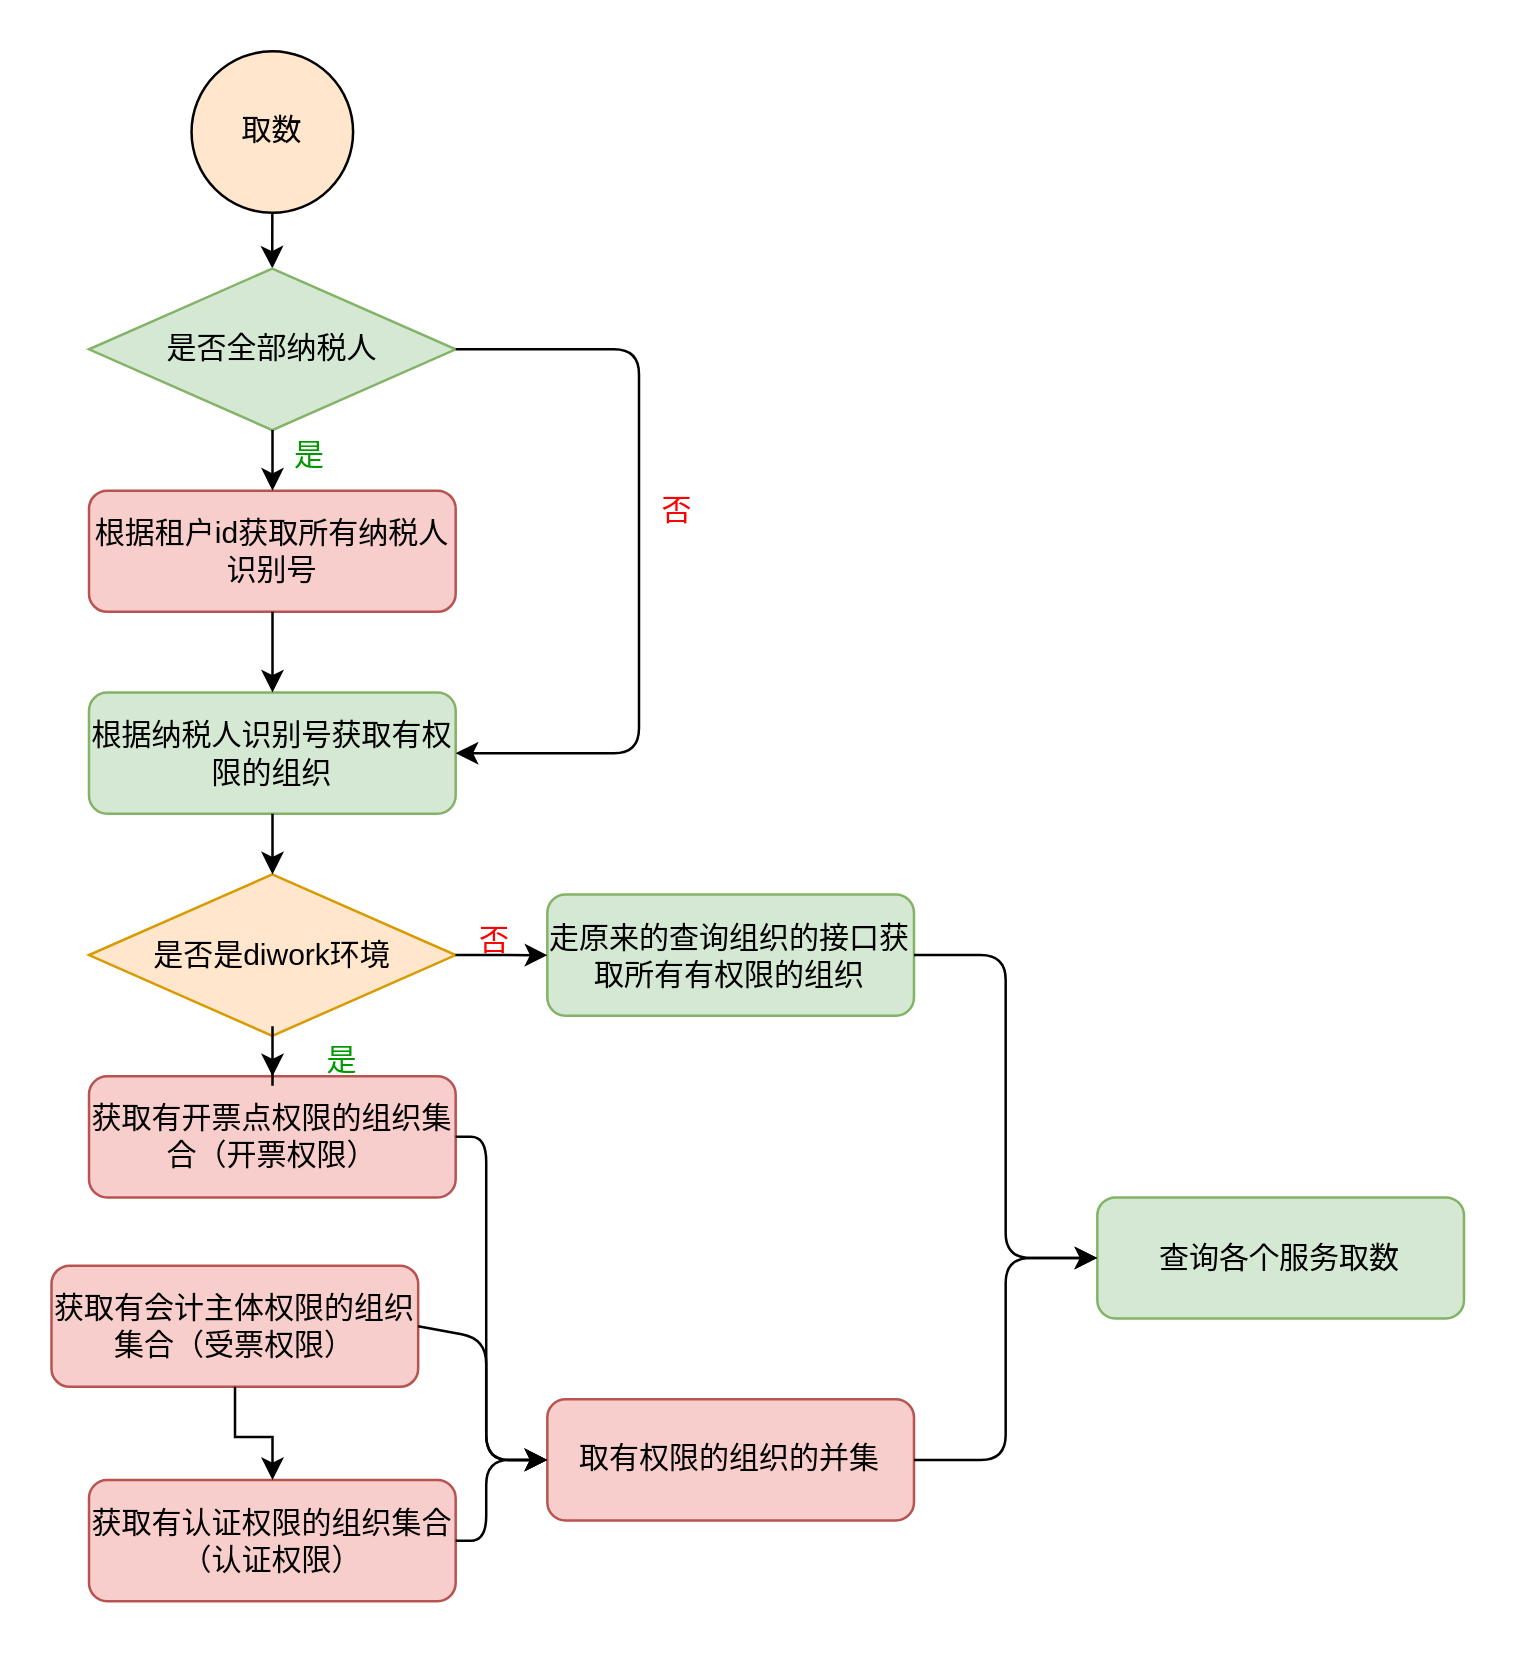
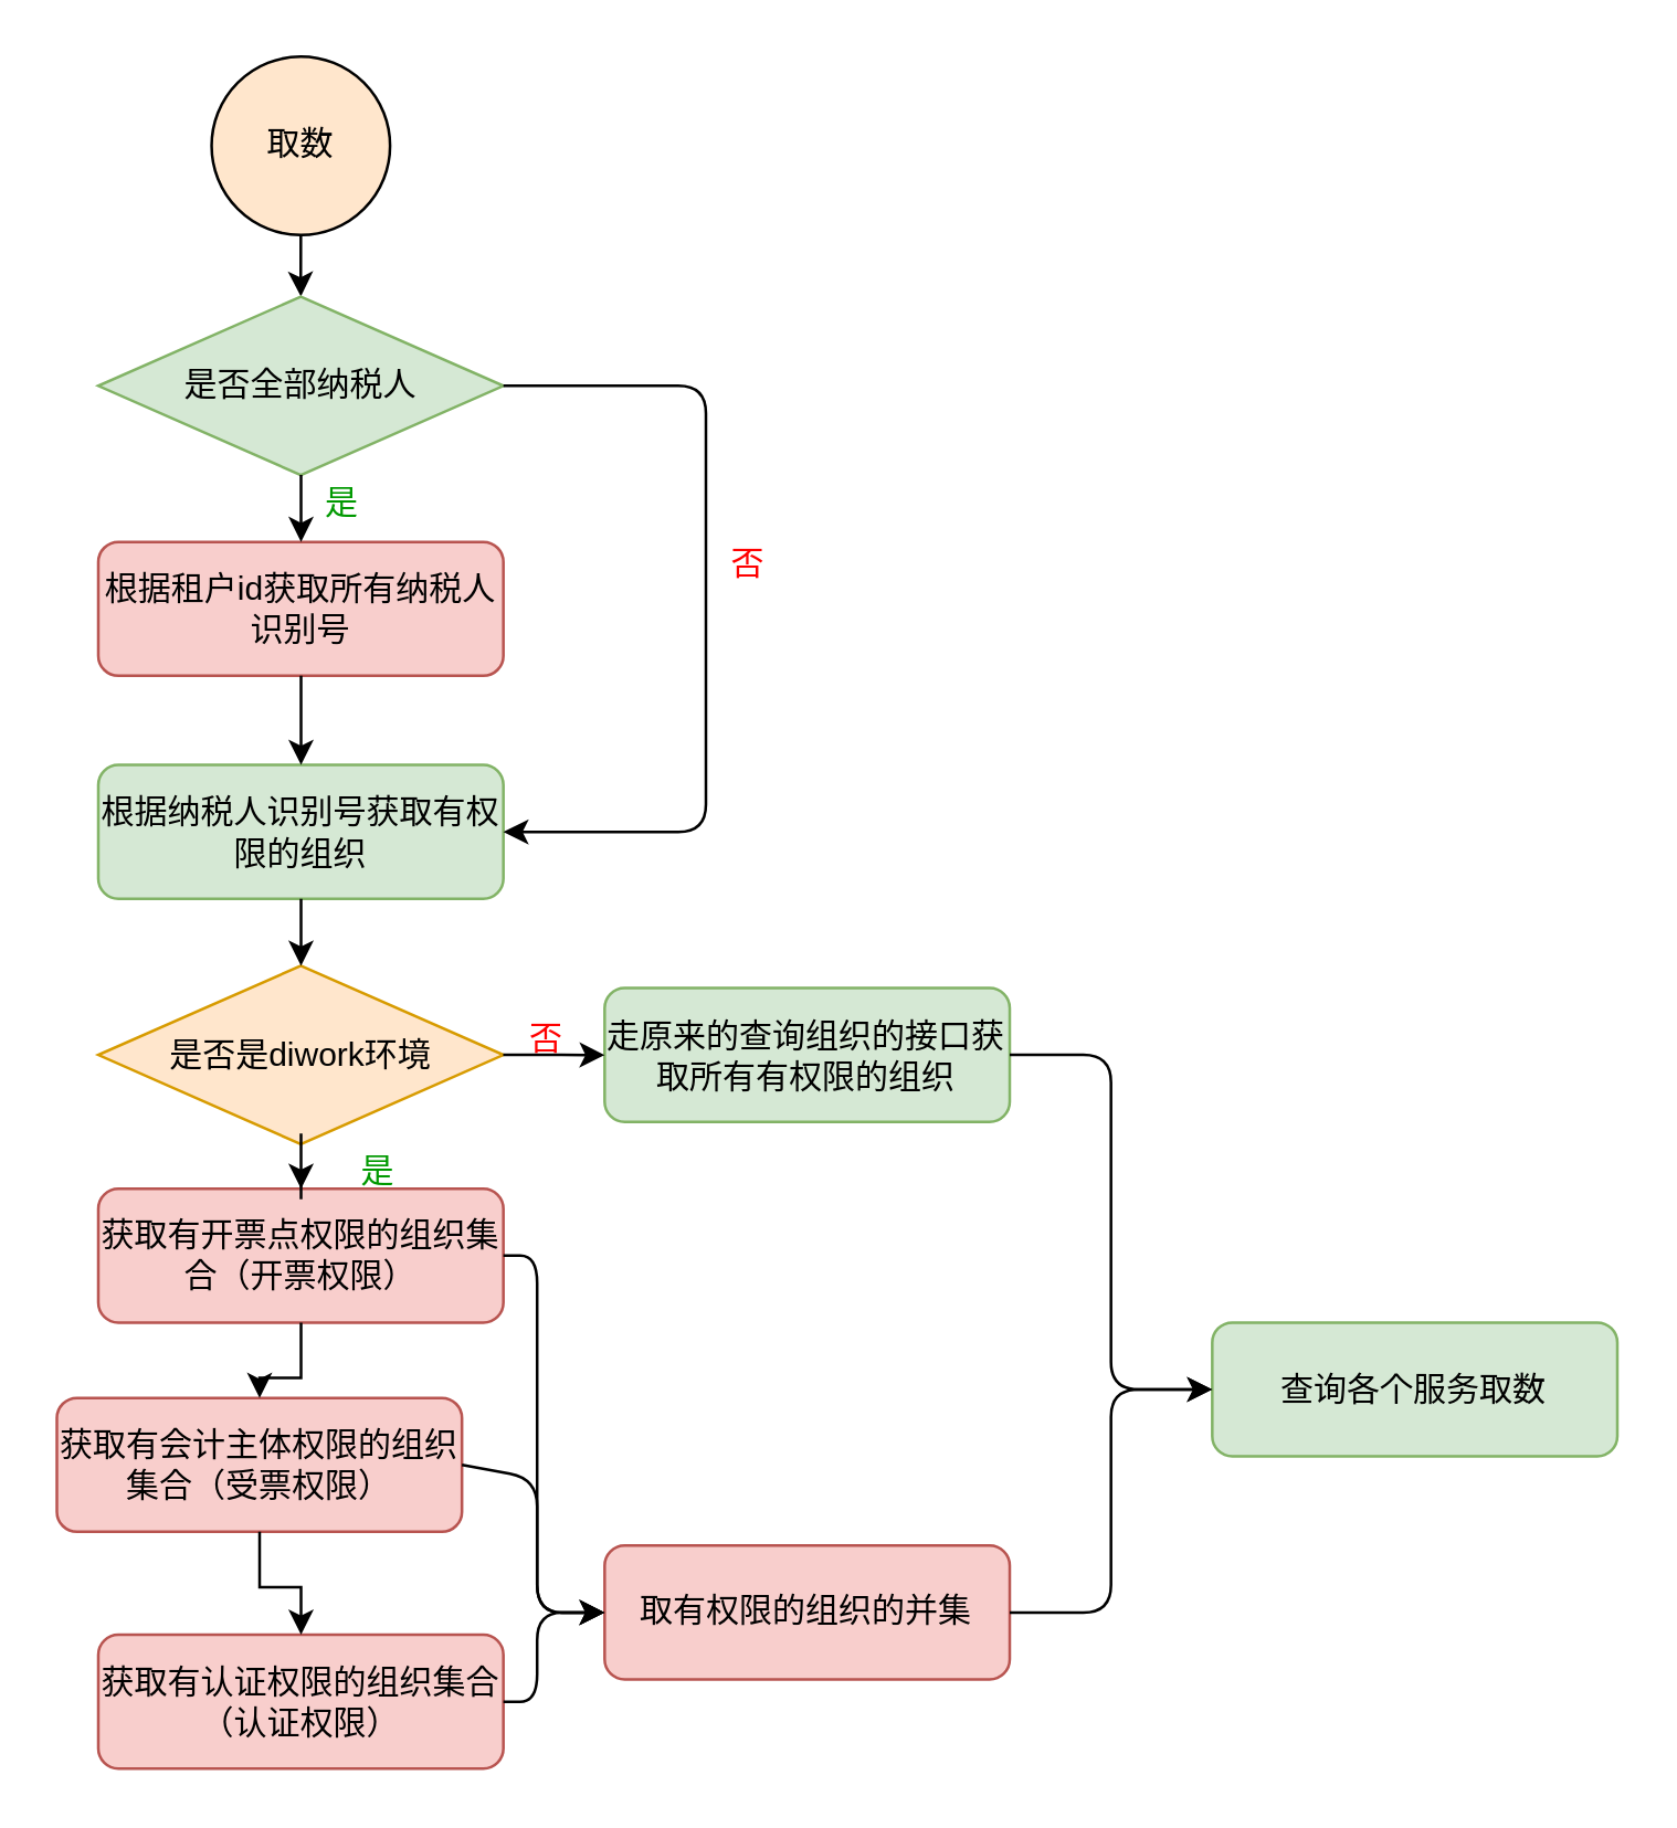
  <mxCell id="0" />
  <mxCell id="1" parent="0" />
  <mxCell id="2" value="" style="edgeStyle=orthogonalEdgeStyle;rounded=0;orthogonalLoop=1;jettySize=auto;html=1;" edge="1" parent="1" source="3"><mxGeometry relative="1" as="geometry"><mxPoint x="108.333" y="106.923" as="targetPoint" /></mxGeometry></mxCell>
  <mxCell id="3" value="取数" style="ellipse;whiteSpace=wrap;html=1;aspect=fixed;fillColor=#ffe6cc;" vertex="1" parent="1"><mxGeometry x="76.024" y="20" width="64.615" height="64.615" as="geometry" /></mxCell>
  <mxCell id="4" value="&lt;span style=&quot;white-space: normal&quot;&gt;是否全部纳税人&lt;/span&gt;" style="rhombus;whiteSpace=wrap;html=1;fillColor=#d5e8d4;strokeColor=#82b366;" vertex="1" parent="1"><mxGeometry x="35" y="106.923" width="146.667" height="64.615" as="geometry" /></mxCell>
  <mxCell id="5" value="根据租户id获取所有纳税人识别号" style="rounded=1;whiteSpace=wrap;html=1;fillColor=#f8cecc;strokeColor=#b85450;" vertex="1" parent="1"><mxGeometry x="35" y="195.769" width="146.667" height="48.462" as="geometry" /></mxCell>
  <mxCell id="6" value="" style="edgeStyle=orthogonalEdgeStyle;rounded=0;orthogonalLoop=1;jettySize=auto;html=1;" edge="1" parent="1" source="4" target="5"><mxGeometry relative="1" as="geometry" /></mxCell>
  <mxCell id="7" value="根据纳税人识别号获取有权限的组织" style="rounded=1;whiteSpace=wrap;html=1;fillColor=#d5e8d4;strokeColor=#82b366;" vertex="1" parent="1"><mxGeometry x="35" y="276.538" width="146.667" height="48.462" as="geometry" /></mxCell>
  <mxCell id="8" value="" style="edgeStyle=orthogonalEdgeStyle;rounded=0;orthogonalLoop=1;jettySize=auto;html=1;" edge="1" parent="1" source="5" target="7"><mxGeometry relative="1" as="geometry" /></mxCell>
  <mxCell id="9" value="" style="endArrow=classic;html=1;exitX=1;exitY=0.5;exitDx=0;exitDy=0;entryX=1;entryY=0.5;entryDx=0;entryDy=0;" edge="1" parent="1" source="4" target="7"><mxGeometry width="50" height="50" relative="1" as="geometry"><mxPoint x="35" y="381.538" as="sourcePoint" /><mxPoint x="96.111" y="341.154" as="targetPoint" /><Array as="points"><mxPoint x="255" y="139.231" /><mxPoint x="255" y="300.769" /></Array></mxGeometry></mxCell>
  <mxCell id="10" value="是否是diwork环境" style="rhombus;whiteSpace=wrap;html=1;fillColor=#ffe6cc;strokeColor=#d79b00;" vertex="1" parent="1"><mxGeometry x="35" y="349.231" width="146.667" height="64.615" as="geometry" /></mxCell>
  <mxCell id="11" value="" style="edgeStyle=orthogonalEdgeStyle;rounded=0;orthogonalLoop=1;jettySize=auto;html=1;" edge="1" parent="1" source="7" target="10"><mxGeometry relative="1" as="geometry" /></mxCell>
  <mxCell id="12" value="否" style="text;html=1;align=center;verticalAlign=middle;resizable=0;points=[];autosize=1;fontColor=#FF0000;" vertex="1" parent="1"><mxGeometry x="255" y="194.154" width="30" height="20" as="geometry" /></mxCell>
  <mxCell id="13" value="是" style="text;html=1;align=center;verticalAlign=middle;resizable=0;points=[];autosize=1;fontColor=#009900;" vertex="1" parent="1"><mxGeometry x="108.333" y="171.538" width="30" height="20" as="geometry" /></mxCell>
  <mxCell id="14" value="获取有开票点权限的组织集合（开票权限）" style="rounded=1;whiteSpace=wrap;html=1;fillColor=#f8cecc;strokeColor=#b85450;" vertex="1" parent="1"><mxGeometry x="35" y="430" width="146.667" height="48.462" as="geometry" /></mxCell>
  <mxCell id="15" value="" style="edgeStyle=orthogonalEdgeStyle;rounded=0;orthogonalLoop=1;jettySize=auto;html=1;fontColor=#FF0000;" edge="1" parent="1" source="10" target="14"><mxGeometry relative="1" as="geometry" /></mxCell>
  <mxCell id="16" value="获取有会计主体权限的组织集合（受票权限）" style="rounded=1;whiteSpace=wrap;html=1;fillColor=#f8cecc;strokeColor=#b85450;" vertex="1" parent="1"><mxGeometry x="20" y="505.769" width="146.667" height="48.462" as="geometry" /></mxCell>
+ <mxCell id="17" value="" style="edgeStyle=orthogonalEdgeStyle;rounded=0;orthogonalLoop=1;jettySize=auto;html=1;fontColor=#FF0000;" edge="1" parent="1" source="14" target="16"><mxGeometry relative="1" as="geometry" /></mxCell>
  <mxCell id="18" value="获取有认证权限的组织集合（认证权限）" style="rounded=1;whiteSpace=wrap;html=1;fillColor=#f8cecc;strokeColor=#b85450;" vertex="1" parent="1"><mxGeometry x="35" y="591.538" width="146.667" height="48.462" as="geometry" /></mxCell>
  <mxCell id="19" value="" style="edgeStyle=orthogonalEdgeStyle;rounded=0;orthogonalLoop=1;jettySize=auto;html=1;fontColor=#FF0000;" edge="1" parent="1" source="16" target="18"><mxGeometry relative="1" as="geometry" /></mxCell>
  <mxCell id="20" value="是" style="text;html=1;align=center;verticalAlign=middle;resizable=0;points=[];autosize=1;fontColor=#009900;" vertex="1" parent="1"><mxGeometry x="120.556" y="413.846" width="30" height="20" as="geometry" /></mxCell>
  <mxCell id="21" value="走原来的查询组织的接口获取所有有权限的组织" style="rounded=1;whiteSpace=wrap;html=1;fillColor=#d5e8d4;strokeColor=#82b366;" vertex="1" parent="1"><mxGeometry x="218.333" y="357.308" width="146.667" height="48.462" as="geometry" /></mxCell>
  <mxCell id="22" value="" style="edgeStyle=orthogonalEdgeStyle;rounded=0;orthogonalLoop=1;jettySize=auto;html=1;fontColor=#FF0000;" edge="1" parent="1" source="10" target="21"><mxGeometry relative="1" as="geometry" /></mxCell>
  <mxCell id="23" value="否" style="text;html=1;align=center;verticalAlign=middle;resizable=0;points=[];autosize=1;fontColor=#FF0000;" vertex="1" parent="1"><mxGeometry x="181.667" y="366.192" width="30" height="20" as="geometry" /></mxCell>
  <mxCell id="24" value="查询各个服务取数" style="rounded=1;whiteSpace=wrap;html=1;strokeColor=#82b366;fillColor=#d5e8d4;" vertex="1" parent="1"><mxGeometry x="438.333" y="478.462" width="146.667" height="48.462" as="geometry" /></mxCell>
  <mxCell id="25" value="" style="endArrow=classic;html=1;fontColor=#FF0000;exitX=1;exitY=0.5;exitDx=0;exitDy=0;entryX=0;entryY=0.5;entryDx=0;entryDy=0;" edge="1" parent="1" source="21" target="24"><mxGeometry width="50" height="50" relative="1" as="geometry"><mxPoint x="35" y="696.538" as="sourcePoint" /><mxPoint x="96.111" y="656.154" as="targetPoint" /><Array as="points"><mxPoint x="401.667" y="381.538" /><mxPoint x="401.667" y="502.692" /></Array></mxGeometry></mxCell>
  <mxCell id="26" value="取有权限的组织的并集" style="rounded=1;whiteSpace=wrap;html=1;fillColor=#f8cecc;strokeColor=#b85450;" vertex="1" parent="1"><mxGeometry x="218.333" y="559.231" width="146.667" height="48.462" as="geometry" /></mxCell>
  <mxCell id="27" value="" style="endArrow=classic;html=1;fontColor=#009900;exitX=1;exitY=0.5;exitDx=0;exitDy=0;entryX=0;entryY=0.5;entryDx=0;entryDy=0;" edge="1" parent="1" source="26" target="24"><mxGeometry width="50" height="50" relative="1" as="geometry"><mxPoint x="35" y="696.538" as="sourcePoint" /><mxPoint x="96.111" y="656.154" as="targetPoint" /><Array as="points"><mxPoint x="401.667" y="583.462" /><mxPoint x="401.667" y="502.692" /></Array></mxGeometry></mxCell>
  <mxCell id="28" value="" style="endArrow=classic;html=1;fontColor=#000000;exitX=1;exitY=0.5;exitDx=0;exitDy=0;entryX=0;entryY=0.5;entryDx=0;entryDy=0;" edge="1" parent="1" source="14" target="26"><mxGeometry width="50" height="50" relative="1" as="geometry"><mxPoint x="35" y="696.538" as="sourcePoint" /><mxPoint x="96.111" y="656.154" as="targetPoint" /><Array as="points"><mxPoint x="193.889" y="454.231" /><mxPoint x="193.889" y="583.462" /></Array></mxGeometry></mxCell>
  <mxCell id="29" value="" style="endArrow=classic;html=1;fontColor=#000000;exitX=1;exitY=0.5;exitDx=0;exitDy=0;entryX=0;entryY=0.5;entryDx=0;entryDy=0;" edge="1" parent="1" source="16" target="26"><mxGeometry width="50" height="50" relative="1" as="geometry"><mxPoint x="35" y="696.538" as="sourcePoint" /><mxPoint x="96.111" y="656.154" as="targetPoint" /><Array as="points"><mxPoint x="193.889" y="535" /><mxPoint x="193.889" y="583.462" /></Array></mxGeometry></mxCell>
  <mxCell id="30" value="" style="endArrow=classic;html=1;fontColor=#000000;exitX=1;exitY=0.5;exitDx=0;exitDy=0;entryX=0;entryY=0.5;entryDx=0;entryDy=0;" edge="1" parent="1" source="18" target="26"><mxGeometry width="50" height="50" relative="1" as="geometry"><mxPoint x="35" y="696.538" as="sourcePoint" /><mxPoint x="96.111" y="656.154" as="targetPoint" /><Array as="points"><mxPoint x="193.889" y="615.769" /><mxPoint x="193.889" y="583.462" /></Array></mxGeometry></mxCell>
